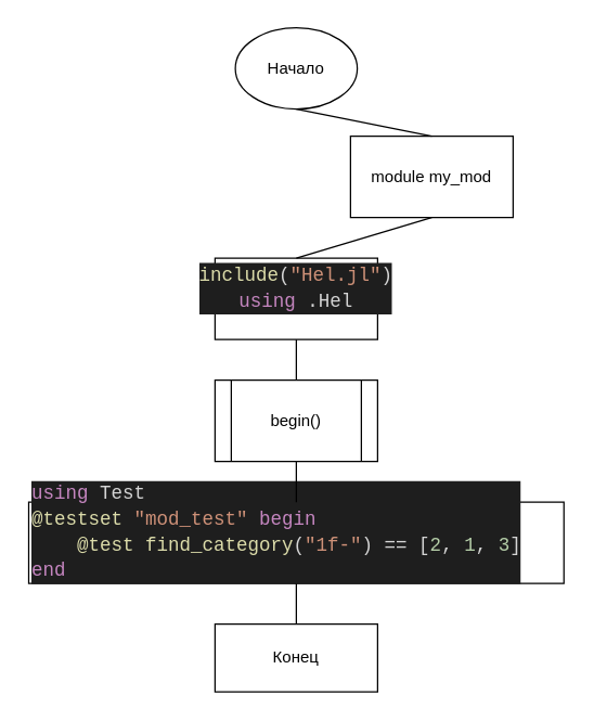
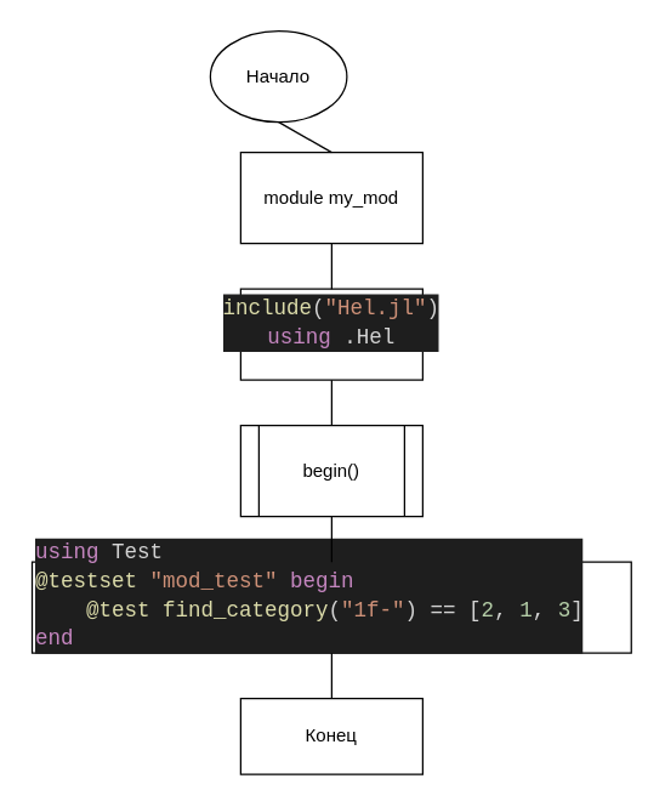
  <mxCell id="0" />
  <mxCell id="1" parent="0" />
- <mxCell id="2" value="Начало" style="ellipse;whiteSpace=wrap;html=1;" vertex="1" parent="1"><mxGeometry x="173" y="20" width="90" height="60" as="geometry" /></mxCell>
- <mxCell id="3" value="module my_mod" style="rounded=0;whiteSpace=wrap;html=1;" vertex="1" parent="1"><mxGeometry x="258" y="100" width="120" height="60" as="geometry" /></mxCell>
+ <mxCell id="2" value="Начало" style="ellipse;whiteSpace=wrap;html=1;" vertex="1" parent="1"><mxGeometry x="138" y="20" width="90" height="60" as="geometry" /></mxCell>
+ <mxCell id="3" value="module my_mod" style="rounded=0;whiteSpace=wrap;html=1;" vertex="1" parent="1"><mxGeometry x="158" y="100" width="120" height="60" as="geometry" /></mxCell>
  <mxCell id="4" value="&#10;&lt;div style=&quot;color: rgb(212, 212, 212); background-color: rgb(30, 30, 30); font-family: Consolas, &amp;quot;Courier New&amp;quot;, monospace; font-weight: normal; font-size: 14px; line-height: 19px;&quot;&gt;&lt;div&gt;&lt;span style=&quot;color: #dcdcaa;&quot;&gt;include&lt;/span&gt;&lt;span style=&quot;color: #d4d4d4;&quot;&gt;(&lt;/span&gt;&lt;span style=&quot;color: #ce9178;&quot;&gt;&quot;Hel.jl&quot;&lt;/span&gt;&lt;span style=&quot;color: #d4d4d4;&quot;&gt;)&lt;/span&gt;&lt;/div&gt;&lt;div&gt;&lt;span style=&quot;color: #c586c0;&quot;&gt;using&lt;/span&gt;&lt;span style=&quot;color: #d4d4d4;&quot;&gt; .Hel&lt;/span&gt;&lt;/div&gt;&lt;/div&gt;&#10;&#10;" style="rounded=0;whiteSpace=wrap;html=1;" vertex="1" parent="1"><mxGeometry x="158" y="190" width="120" height="60" as="geometry" /></mxCell>
  <mxCell id="5" value="begin()" style="shape=process;whiteSpace=wrap;html=1;backgroundOutline=1;" vertex="1" parent="1"><mxGeometry x="158" y="280" width="120" height="60" as="geometry" /></mxCell>
  <mxCell id="6" value="" style="endArrow=none;html=1;rounded=0;entryX=0.5;entryY=1;entryDx=0;entryDy=0;exitX=0.5;exitY=0;exitDx=0;exitDy=0;" edge="1" parent="1" source="5" target="4"><mxGeometry width="50" height="50" relative="1" as="geometry"><mxPoint x="383" y="240" as="sourcePoint" /><mxPoint x="433" y="190" as="targetPoint" /></mxGeometry></mxCell>
  <mxCell id="7" value="&#10;&lt;div style=&quot;color: rgb(212, 212, 212); background-color: rgb(30, 30, 30); font-family: Consolas, &amp;quot;Courier New&amp;quot;, monospace; font-weight: normal; font-size: 14px; line-height: 19px;&quot;&gt;&lt;div&gt;&lt;span style=&quot;color: #c586c0;&quot;&gt;using&lt;/span&gt;&lt;span style=&quot;color: #d4d4d4;&quot;&gt; Test&lt;/span&gt;&lt;/div&gt;&lt;div&gt;&lt;span style=&quot;color: #dcdcaa;&quot;&gt;@testset&lt;/span&gt;&lt;span style=&quot;color: #d4d4d4;&quot;&gt; &lt;/span&gt;&lt;span style=&quot;color: #ce9178;&quot;&gt;&quot;mod_test&quot;&lt;/span&gt;&lt;span style=&quot;color: #d4d4d4;&quot;&gt; &lt;/span&gt;&lt;span style=&quot;color: #c586c0;&quot;&gt;begin&lt;/span&gt;&lt;/div&gt;&lt;div&gt;&lt;span style=&quot;color: #d4d4d4;&quot;&gt;&amp;nbsp; &amp;nbsp; &lt;/span&gt;&lt;span style=&quot;color: #dcdcaa;&quot;&gt;@test&lt;/span&gt;&lt;span style=&quot;color: #d4d4d4;&quot;&gt; &lt;/span&gt;&lt;span style=&quot;color: #dcdcaa;&quot;&gt;find_category&lt;/span&gt;&lt;span style=&quot;color: #d4d4d4;&quot;&gt;(&lt;/span&gt;&lt;span style=&quot;color: #ce9178;&quot;&gt;&quot;1f-&quot;&lt;/span&gt;&lt;span style=&quot;color: #d4d4d4;&quot;&gt;) == [&lt;/span&gt;&lt;span style=&quot;color: #b5cea8;&quot;&gt;2&lt;/span&gt;&lt;span style=&quot;color: #d4d4d4;&quot;&gt;, &lt;/span&gt;&lt;span style=&quot;color: #b5cea8;&quot;&gt;1&lt;/span&gt;&lt;span style=&quot;color: #d4d4d4;&quot;&gt;, &lt;/span&gt;&lt;span style=&quot;color: #b5cea8;&quot;&gt;3&lt;/span&gt;&lt;span style=&quot;color: #d4d4d4;&quot;&gt;]&lt;/span&gt;&lt;/div&gt;&lt;div&gt;&lt;span style=&quot;color: #c586c0;&quot;&gt;end&lt;/span&gt;&lt;/div&gt;&lt;/div&gt;&#10;&#10;" style="rounded=0;whiteSpace=wrap;html=1;align=left;" vertex="1" parent="1"><mxGeometry x="20.5" y="370" width="395" height="60" as="geometry" /></mxCell>
  <mxCell id="8" value="" style="endArrow=none;html=1;rounded=0;entryX=0.5;entryY=1;entryDx=0;entryDy=0;exitX=0.5;exitY=0;exitDx=0;exitDy=0;" edge="1" parent="1" source="7" target="5"><mxGeometry width="50" height="50" relative="1" as="geometry"><mxPoint x="218" y="360" as="sourcePoint" /><mxPoint x="423" y="240" as="targetPoint" /></mxGeometry></mxCell>
  <mxCell id="9" value="Конец" style="whiteSpace=wrap;html=1;rounded=0;" vertex="1" parent="1"><mxGeometry x="158" y="460" width="120" height="50" as="geometry" /></mxCell>
  <mxCell id="10" value="" style="endArrow=none;html=1;rounded=0;entryX=0.5;entryY=1;entryDx=0;entryDy=0;exitX=0.5;exitY=0;exitDx=0;exitDy=0;" edge="1" parent="1" source="9" target="7"><mxGeometry width="50" height="50" relative="1" as="geometry"><mxPoint x="373" y="360" as="sourcePoint" /><mxPoint x="423" y="310" as="targetPoint" /></mxGeometry></mxCell>
  <mxCell id="11" value="" style="endArrow=none;html=1;rounded=0;entryX=0.5;entryY=1;entryDx=0;entryDy=0;exitX=0.5;exitY=0;exitDx=0;exitDy=0;" edge="1" parent="1" source="4" target="3"><mxGeometry width="50" height="50" relative="1" as="geometry"><mxPoint x="373" y="200" as="sourcePoint" /><mxPoint x="423" y="150" as="targetPoint" /></mxGeometry></mxCell>
  <mxCell id="12" value="" style="endArrow=none;html=1;rounded=0;entryX=0.5;entryY=1;entryDx=0;entryDy=0;exitX=0.5;exitY=0;exitDx=0;exitDy=0;" edge="1" parent="1" source="3" target="2"><mxGeometry width="50" height="50" relative="1" as="geometry"><mxPoint x="373" y="280" as="sourcePoint" /><mxPoint x="423" y="230" as="targetPoint" /></mxGeometry></mxCell>
